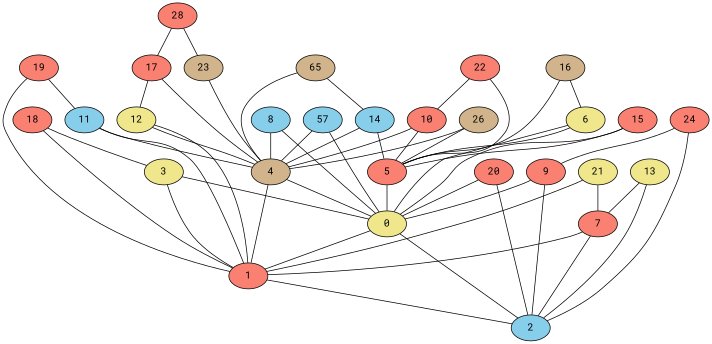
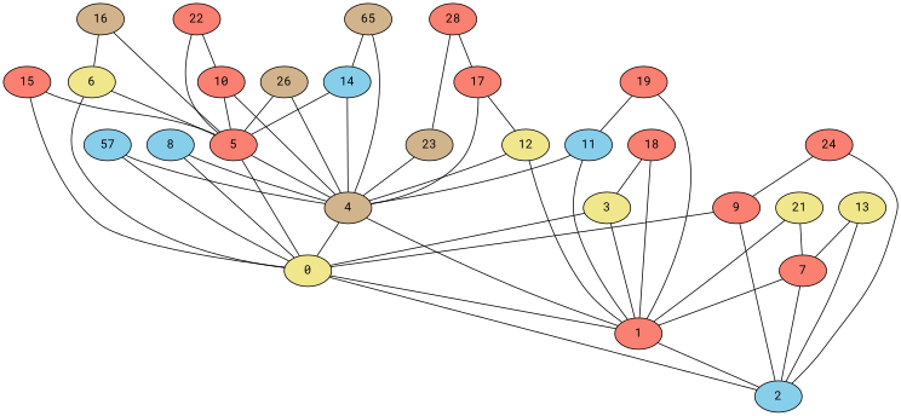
  graph {
    fontname="Roboto Mono"
    node [fillcolor=salmon fontname="Roboto Mono" style=filled]
    edge [fontname="Roboto Mono"]
    n1 [fillcolor=khaki label=0]
    n2 [label=1]
    n3 [fillcolor=skyblue label=2]
    n4 [fillcolor=khaki label=3]
    n5 [fillcolor=tan label=4]
    n6 [label=5]
    n7 [fillcolor=khaki label=6]
    n8 [label=7]
    n9 [fillcolor=skyblue label=8]
    n10 [label=9]
    n11 [label=10]
    n12 [fillcolor=skyblue label=11]
    n13 [fillcolor=khaki label=12]
    n14 [fillcolor=khaki label=13]
    n15 [fillcolor=skyblue label=14]
    n16 [label=15]
    n17 [fillcolor=tan label=16]
    n18 [label=17]
    n19 [label=18]
    n20 [label=19]
-   n21 [label=20]
    n22 [fillcolor=khaki label=21]
    n23 [label=22]
    n24 [fillcolor=tan label=23]
    n25 [label=24]
    n26 [fillcolor=tan label=65]
    n27 [fillcolor=tan label=26]
    n28 [fillcolor=skyblue label=57]
    n29 [label=28]
    n1 -- n2
    n2 -- n3
    n3 -- n1
    n4 -- n1
    n4 -- n2
    n5 -- n1
    n5 -- n2
    n6 -- n1
+   n6 -- n5
    n7 -- n1
    n7 -- n6
    n8 -- n2
    n8 -- n3
    n9 -- n1
    n9 -- n5
    n10 -- n1
    n10 -- n3
    n11 -- n5
    n11 -- n6
    n12 -- n2
    n12 -- n5
    n13 -- n2
    n13 -- n5
    n14 -- n3
    n14 -- n8
    n15 -- n5
    n15 -- n6
    n16 -- n1
    n16 -- n6
    n17 -- n6
    n17 -- n7
    n18 -- n5
    n18 -- n13
    n19 -- n2
    n19 -- n4
    n20 -- n2
    n20 -- n12
-   n21 -- n1
-   n21 -- n3
    n22 -- n2
    n22 -- n8
    n23 -- n6
    n23 -- n11
    n24 -- n5
    n25 -- n3
    n25 -- n10
    n26 -- n5
    n26 -- n15
    n27 -- n5
    n27 -- n6
    n28 -- n1
    n28 -- n5
    n29 -- n18
    n29 -- n24
  }
